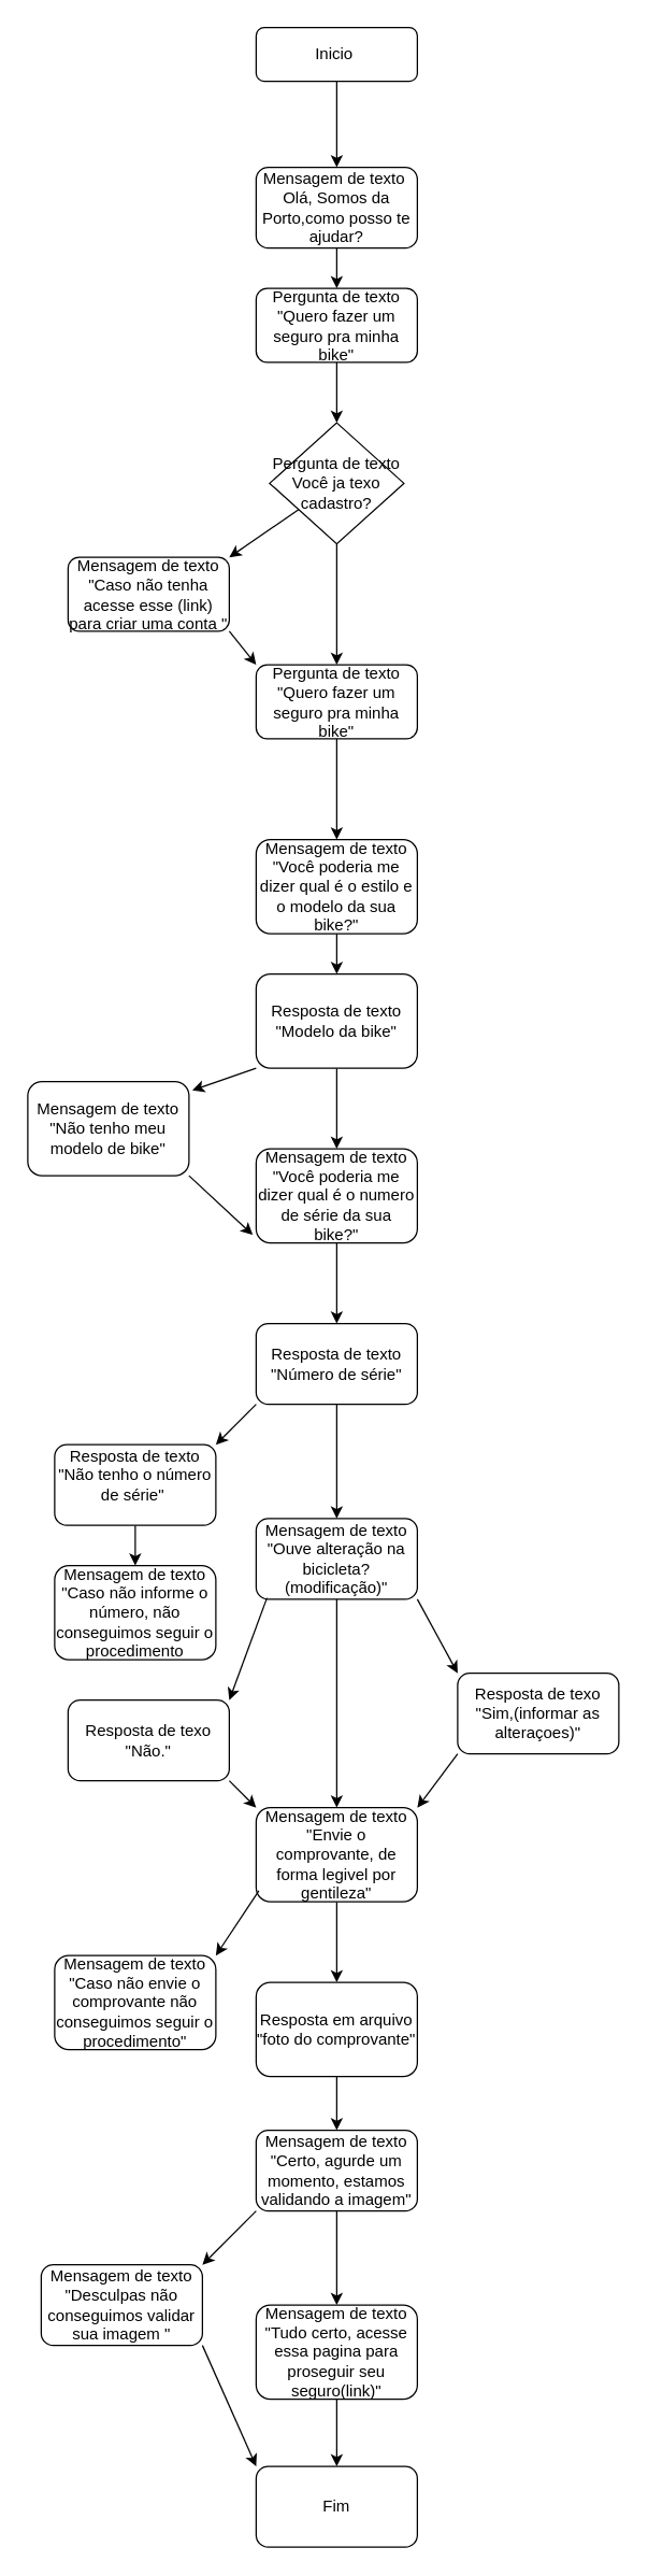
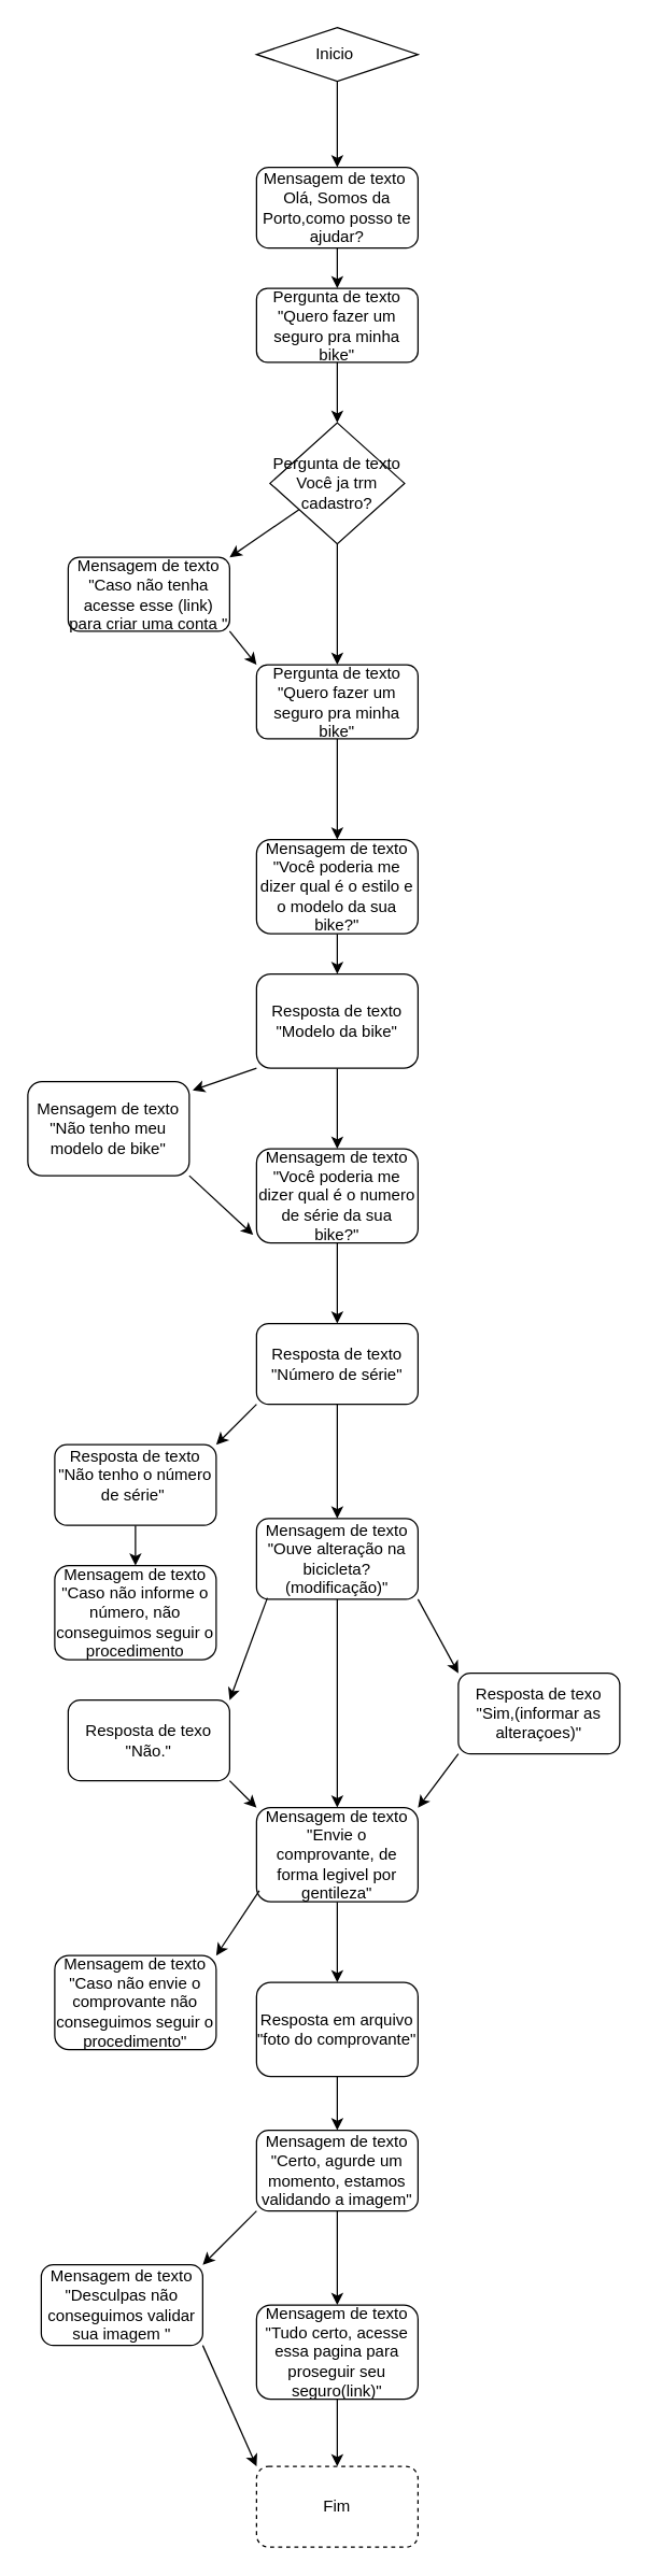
  <mxCell id="0" />
  <mxCell id="1" parent="0" />
  <mxCell id="2" value="" style="edgeStyle=orthogonalEdgeStyle;rounded=0;orthogonalLoop=1;jettySize=auto;html=1;" edge="1" parent="1" source="3" target="7"><mxGeometry relative="1" as="geometry" /></mxCell>
- <mxCell id="3" value="Inicio&amp;nbsp;" style="rounded=1;whiteSpace=wrap;html=1;fontSize=12;glass=0;strokeWidth=1;shadow=0;" vertex="1" parent="1"><mxGeometry x="190" y="20" width="120" height="40" as="geometry" /></mxCell>
+ <mxCell id="3" value="Inicio&amp;nbsp;" style="rhombus;whiteSpace=wrap;html=1;fontSize=12;glass=0;strokeWidth=1;shadow=0;" vertex="1" parent="1"><mxGeometry x="190" y="20" width="120" height="40" as="geometry" /></mxCell>
  <mxCell id="4" value="" style="edgeStyle=orthogonalEdgeStyle;rounded=0;orthogonalLoop=1;jettySize=auto;html=1;" edge="1" parent="1" source="5" target="47"><mxGeometry relative="1" as="geometry" /></mxCell>
  <mxCell id="5" value="Pergunta de texto&lt;br&gt;&quot;Quero fazer um seguro pra minha bike&quot;" style="rounded=1;whiteSpace=wrap;html=1;fontSize=12;glass=0;strokeWidth=1;shadow=0;" vertex="1" parent="1"><mxGeometry x="190" y="214" width="120" height="55" as="geometry" /></mxCell>
  <mxCell id="6" value="" style="edgeStyle=orthogonalEdgeStyle;rounded=0;orthogonalLoop=1;jettySize=auto;html=1;" edge="1" parent="1" source="7" target="5"><mxGeometry relative="1" as="geometry" /></mxCell>
  <mxCell id="7" value="Mensagem de texto&amp;nbsp;&lt;br&gt;Olá, Somos da Porto,como posso te ajudar?" style="rounded=1;whiteSpace=wrap;html=1;" vertex="1" parent="1"><mxGeometry x="190" y="124" width="120" height="60" as="geometry" /></mxCell>
  <mxCell id="8" value="" style="edgeStyle=orthogonalEdgeStyle;rounded=0;orthogonalLoop=1;jettySize=auto;html=1;" edge="1" parent="1" source="9" target="14"><mxGeometry relative="1" as="geometry" /></mxCell>
  <mxCell id="9" value="Mensagem de texto&lt;br&gt;&quot;Você poderia me dizer qual é o numero de série da sua bike?&quot;" style="whiteSpace=wrap;html=1;rounded=1;glass=0;strokeWidth=1;shadow=0;" vertex="1" parent="1"><mxGeometry x="190" y="854" width="120" height="70" as="geometry" /></mxCell>
  <mxCell id="10" value="" style="endArrow=classic;html=1;rounded=0;" edge="1" parent="1"><mxGeometry width="50" height="50" relative="1" as="geometry"><mxPoint x="190" y="1044" as="sourcePoint" /><mxPoint x="160" y="1074" as="targetPoint" /></mxGeometry></mxCell>
  <mxCell id="11" value="" style="edgeStyle=orthogonalEdgeStyle;rounded=0;orthogonalLoop=1;jettySize=auto;html=1;" edge="1" parent="1" source="12" target="19"><mxGeometry relative="1" as="geometry" /></mxCell>
  <mxCell id="12" value="Resposta de texto&lt;br&gt;&quot;Não tenho o número de série&quot;&amp;nbsp;&lt;br&gt;&lt;span style=&quot;white-space: pre;&quot;&gt; &lt;/span&gt;" style="whiteSpace=wrap;html=1;rounded=1;glass=0;strokeWidth=1;shadow=0;" vertex="1" parent="1"><mxGeometry x="40" y="1074" width="120" height="60" as="geometry" /></mxCell>
  <mxCell id="13" value="" style="edgeStyle=orthogonalEdgeStyle;rounded=0;orthogonalLoop=1;jettySize=auto;html=1;" edge="1" parent="1" source="14" target="16"><mxGeometry relative="1" as="geometry" /></mxCell>
  <mxCell id="14" value="Resposta de texto&lt;br style=&quot;border-color: var(--border-color);&quot;&gt;&quot;Número de série&quot;" style="whiteSpace=wrap;html=1;rounded=1;glass=0;strokeWidth=1;shadow=0;" vertex="1" parent="1"><mxGeometry x="190" y="984" width="120" height="60" as="geometry" /></mxCell>
  <mxCell id="15" value="" style="edgeStyle=orthogonalEdgeStyle;rounded=0;orthogonalLoop=1;jettySize=auto;html=1;" edge="1" parent="1" source="16" target="18"><mxGeometry relative="1" as="geometry" /></mxCell>
  <mxCell id="16" value="Mensagem de texto&lt;br&gt;&quot;Ouve alteração na bicicleta?(modificação)&quot;" style="whiteSpace=wrap;html=1;rounded=1;glass=0;strokeWidth=1;shadow=0;" vertex="1" parent="1"><mxGeometry x="190" y="1129" width="120" height="60" as="geometry" /></mxCell>
  <mxCell id="17" value="" style="edgeStyle=orthogonalEdgeStyle;rounded=0;orthogonalLoop=1;jettySize=auto;html=1;entryX=0.5;entryY=0;entryDx=0;entryDy=0;" edge="1" parent="1" source="18" target="29"><mxGeometry relative="1" as="geometry"><mxPoint x="250" y="1514" as="targetPoint" /></mxGeometry></mxCell>
  <mxCell id="18" value="Mensagem de texto&lt;br&gt;&quot;Envie o comprovante, de forma legivel por gentileza&quot;" style="whiteSpace=wrap;html=1;rounded=1;glass=0;strokeWidth=1;shadow=0;" vertex="1" parent="1"><mxGeometry x="190" y="1344" width="120" height="70" as="geometry" /></mxCell>
  <mxCell id="19" value="Mensagem de texto&lt;br&gt;&quot;Caso não informe o número, não conseguimos seguir o procedimento" style="whiteSpace=wrap;html=1;rounded=1;glass=0;strokeWidth=1;shadow=0;" vertex="1" parent="1"><mxGeometry x="40" y="1164" width="120" height="70" as="geometry" /></mxCell>
  <mxCell id="20" value="" style="endArrow=classic;html=1;rounded=0;entryX=0;entryY=0;entryDx=0;entryDy=0;exitX=1;exitY=1;exitDx=0;exitDy=0;" edge="1" parent="1" source="16" target="21"><mxGeometry width="50" height="50" relative="1" as="geometry"><mxPoint x="320" y="1284" as="sourcePoint" /><mxPoint x="340" y="1254" as="targetPoint" /><Array as="points" /></mxGeometry></mxCell>
  <mxCell id="21" value="Resposta de texo&lt;br&gt;&quot;Sim,(informar as alteraçoes)&quot;" style="whiteSpace=wrap;html=1;rounded=1;glass=0;strokeWidth=1;shadow=0;" vertex="1" parent="1"><mxGeometry x="340" y="1244" width="120" height="60" as="geometry" /></mxCell>
  <mxCell id="22" value="" style="endArrow=classic;html=1;rounded=0;exitX=0.067;exitY=0.983;exitDx=0;exitDy=0;exitPerimeter=0;entryX=1;entryY=0;entryDx=0;entryDy=0;" edge="1" parent="1" source="16" target="23"><mxGeometry width="50" height="50" relative="1" as="geometry"><mxPoint x="190" y="1224" as="sourcePoint" /><mxPoint x="170" y="1264" as="targetPoint" /><Array as="points" /></mxGeometry></mxCell>
  <mxCell id="23" value="Resposta de texo&lt;br&gt;&quot;Não.&quot;" style="whiteSpace=wrap;html=1;rounded=1;glass=0;strokeWidth=1;shadow=0;" vertex="1" parent="1"><mxGeometry x="50" y="1264" width="120" height="60" as="geometry" /></mxCell>
  <mxCell id="24" value="" style="endArrow=classic;html=1;rounded=0;exitX=1;exitY=1;exitDx=0;exitDy=0;entryX=0;entryY=0;entryDx=0;entryDy=0;" edge="1" parent="1" source="23" target="18"><mxGeometry width="50" height="50" relative="1" as="geometry"><mxPoint x="220" y="1414" as="sourcePoint" /><mxPoint x="270" y="1364" as="targetPoint" /></mxGeometry></mxCell>
  <mxCell id="25" value="" style="endArrow=classic;html=1;rounded=0;exitX=0;exitY=1;exitDx=0;exitDy=0;entryX=1;entryY=0;entryDx=0;entryDy=0;" edge="1" parent="1" source="21" target="18"><mxGeometry width="50" height="50" relative="1" as="geometry"><mxPoint x="220" y="1414" as="sourcePoint" /><mxPoint x="270" y="1364" as="targetPoint" /></mxGeometry></mxCell>
  <mxCell id="26" value="" style="endArrow=classic;html=1;rounded=0;exitX=0.017;exitY=0.883;exitDx=0;exitDy=0;exitPerimeter=0;entryX=1;entryY=0;entryDx=0;entryDy=0;" edge="1" parent="1" source="18" target="27"><mxGeometry width="50" height="50" relative="1" as="geometry"><mxPoint x="190" y="1454" as="sourcePoint" /><mxPoint x="160" y="1494" as="targetPoint" /></mxGeometry></mxCell>
  <mxCell id="27" value="Mensagem de texto&lt;br&gt;&quot;Caso não envie o comprovante não conseguimos seguir o procedimento&quot;" style="whiteSpace=wrap;html=1;rounded=1;glass=0;strokeWidth=1;shadow=0;" vertex="1" parent="1"><mxGeometry x="40" y="1454" width="120" height="70" as="geometry" /></mxCell>
  <mxCell id="28" value="" style="edgeStyle=orthogonalEdgeStyle;rounded=0;orthogonalLoop=1;jettySize=auto;html=1;" edge="1" parent="1" source="29" target="31"><mxGeometry relative="1" as="geometry" /></mxCell>
  <mxCell id="29" value="Resposta em arquivo&lt;br&gt;&quot;foto do comprovante&quot;&lt;br&gt;" style="whiteSpace=wrap;html=1;rounded=1;glass=0;strokeWidth=1;shadow=0;" vertex="1" parent="1"><mxGeometry x="190" y="1474" width="120" height="70" as="geometry" /></mxCell>
  <mxCell id="30" value="" style="edgeStyle=orthogonalEdgeStyle;rounded=0;orthogonalLoop=1;jettySize=auto;html=1;" edge="1" parent="1" source="31" target="33"><mxGeometry relative="1" as="geometry" /></mxCell>
  <mxCell id="31" value="Mensagem de texto&lt;br&gt;&quot;Certo, agurde um momento, estamos validando a imagem&quot;" style="whiteSpace=wrap;html=1;rounded=1;glass=0;strokeWidth=1;shadow=0;" vertex="1" parent="1"><mxGeometry x="190" y="1584" width="120" height="60" as="geometry" /></mxCell>
  <mxCell id="32" value="" style="edgeStyle=orthogonalEdgeStyle;rounded=0;orthogonalLoop=1;jettySize=auto;html=1;" edge="1" parent="1" source="33" target="36"><mxGeometry relative="1" as="geometry" /></mxCell>
  <mxCell id="33" value="Mensagem de texto&lt;br&gt;&quot;Tudo certo, acesse essa pagina para proseguir seu seguro(link)&quot;" style="whiteSpace=wrap;html=1;rounded=1;glass=0;strokeWidth=1;shadow=0;" vertex="1" parent="1"><mxGeometry x="190" y="1714" width="120" height="70" as="geometry" /></mxCell>
  <mxCell id="34" value="" style="endArrow=classic;html=1;rounded=0;exitX=0;exitY=1;exitDx=0;exitDy=0;entryX=1;entryY=0;entryDx=0;entryDy=0;" edge="1" parent="1" source="31" target="35"><mxGeometry width="50" height="50" relative="1" as="geometry"><mxPoint x="220" y="1664" as="sourcePoint" /><mxPoint x="150" y="1774" as="targetPoint" /></mxGeometry></mxCell>
  <mxCell id="35" value="Mensagem de texto&lt;br&gt;&quot;Desculpas não conseguimos validar sua imagem &quot;" style="whiteSpace=wrap;html=1;rounded=1;glass=0;strokeWidth=1;shadow=0;" vertex="1" parent="1"><mxGeometry x="30" y="1684" width="120" height="60" as="geometry" /></mxCell>
- <mxCell id="36" value="Fim" style="whiteSpace=wrap;html=1;rounded=1;glass=0;strokeWidth=1;shadow=0;" vertex="1" parent="1"><mxGeometry x="190" y="1834" width="120" height="60" as="geometry" /></mxCell>
+ <mxCell id="36" value="Fim" style="whiteSpace=wrap;html=1;rounded=1;glass=0;strokeWidth=1;shadow=0;dashed=1;" vertex="1" parent="1"><mxGeometry x="190" y="1834" width="120" height="60" as="geometry" /></mxCell>
  <mxCell id="37" value="" style="endArrow=classic;html=1;rounded=0;exitX=1;exitY=1;exitDx=0;exitDy=0;entryX=0;entryY=0;entryDx=0;entryDy=0;" edge="1" parent="1" source="35" target="36"><mxGeometry width="50" height="50" relative="1" as="geometry"><mxPoint x="220" y="1804" as="sourcePoint" /><mxPoint x="90" y="1914" as="targetPoint" /></mxGeometry></mxCell>
  <mxCell id="38" value="" style="edgeStyle=orthogonalEdgeStyle;rounded=0;orthogonalLoop=1;jettySize=auto;html=1;" edge="1" parent="1" source="39" target="41"><mxGeometry relative="1" as="geometry" /></mxCell>
  <mxCell id="39" value="Mensagem de texto&lt;br&gt;&quot;Você poderia me dizer qual é o estilo e o modelo da sua bike?&quot;" style="whiteSpace=wrap;html=1;rounded=1;glass=0;strokeWidth=1;shadow=0;" vertex="1" parent="1"><mxGeometry x="190" y="624" width="120" height="70" as="geometry" /></mxCell>
  <mxCell id="40" value="" style="edgeStyle=orthogonalEdgeStyle;rounded=0;orthogonalLoop=1;jettySize=auto;html=1;" edge="1" parent="1" source="41" target="9"><mxGeometry relative="1" as="geometry" /></mxCell>
  <mxCell id="41" value="Resposta de texto&lt;br&gt;&quot;Modelo da bike&quot;" style="whiteSpace=wrap;html=1;rounded=1;glass=0;strokeWidth=1;shadow=0;" vertex="1" parent="1"><mxGeometry x="190" y="724" width="120" height="70" as="geometry" /></mxCell>
  <mxCell id="42" value="Mensagem de texto&lt;br&gt;&quot;Não tenho meu modelo de bike&quot;" style="whiteSpace=wrap;html=1;rounded=1;glass=0;strokeWidth=1;shadow=0;" vertex="1" parent="1"><mxGeometry x="20" y="804" width="120" height="70" as="geometry" /></mxCell>
  <mxCell id="43" value="" style="endArrow=classic;html=1;rounded=0;entryX=1.021;entryY=0.093;entryDx=0;entryDy=0;entryPerimeter=0;exitX=0;exitY=1;exitDx=0;exitDy=0;" edge="1" parent="1" source="41" target="42"><mxGeometry width="50" height="50" relative="1" as="geometry"><mxPoint x="350" y="1124" as="sourcePoint" /><mxPoint x="400" y="1074" as="targetPoint" /></mxGeometry></mxCell>
  <mxCell id="44" value="" style="endArrow=classic;html=1;rounded=0;exitX=1;exitY=1;exitDx=0;exitDy=0;entryX=-0.021;entryY=0.914;entryDx=0;entryDy=0;entryPerimeter=0;" edge="1" parent="1" source="42" target="9"><mxGeometry width="50" height="50" relative="1" as="geometry"><mxPoint x="350" y="874" as="sourcePoint" /><mxPoint x="400" y="824" as="targetPoint" /></mxGeometry></mxCell>
  <mxCell id="45" value="" style="edgeStyle=orthogonalEdgeStyle;rounded=0;orthogonalLoop=1;jettySize=auto;html=1;" edge="1" parent="1" source="48" target="39"><mxGeometry relative="1" as="geometry" /></mxCell>
  <mxCell id="46" value="" style="edgeStyle=orthogonalEdgeStyle;rounded=0;orthogonalLoop=1;jettySize=auto;html=1;" edge="1" parent="1" source="47" target="48"><mxGeometry relative="1" as="geometry" /></mxCell>
- <mxCell id="47" value="Pergunta de texto&lt;br&gt;Você ja texo cadastro?" style="rhombus;whiteSpace=wrap;html=1;" vertex="1" parent="1"><mxGeometry x="200" y="314" width="100" height="90" as="geometry" /></mxCell>
+ <mxCell id="47" value="Pergunta de texto&lt;br&gt;Você ja trm cadastro?" style="rhombus;whiteSpace=wrap;html=1;" vertex="1" parent="1"><mxGeometry x="200" y="314" width="100" height="90" as="geometry" /></mxCell>
  <mxCell id="48" value="Pergunta de texto&lt;br&gt;&quot;Quero fazer um seguro pra minha bike&quot;" style="rounded=1;whiteSpace=wrap;html=1;fontSize=12;glass=0;strokeWidth=1;shadow=0;" vertex="1" parent="1"><mxGeometry x="190" y="494" width="120" height="55" as="geometry" /></mxCell>
  <mxCell id="49" value="Mensagem de texto&lt;br&gt;&quot;Caso não tenha acesse esse (link) para criar uma conta &quot;" style="rounded=1;whiteSpace=wrap;html=1;fontSize=12;glass=0;strokeWidth=1;shadow=0;" vertex="1" parent="1"><mxGeometry x="50" y="414" width="120" height="55" as="geometry" /></mxCell>
  <mxCell id="50" value="" style="endArrow=classic;html=1;rounded=0;entryX=1;entryY=0;entryDx=0;entryDy=0;" edge="1" parent="1" source="47" target="49"><mxGeometry width="50" height="50" relative="1" as="geometry"><mxPoint x="120" y="414" as="sourcePoint" /><mxPoint x="170" y="364" as="targetPoint" /></mxGeometry></mxCell>
  <mxCell id="51" value="" style="endArrow=classic;html=1;rounded=0;entryX=0;entryY=0;entryDx=0;entryDy=0;exitX=1;exitY=1;exitDx=0;exitDy=0;" edge="1" parent="1" source="49" target="48"><mxGeometry width="50" height="50" relative="1" as="geometry"><mxPoint x="130" y="394" as="sourcePoint" /><mxPoint x="170" y="364" as="targetPoint" /></mxGeometry></mxCell>
